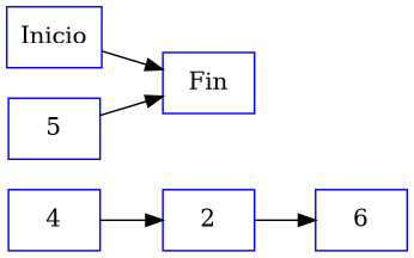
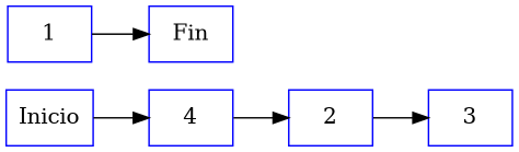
  digraph {
    rankdir=LR
    node [color=blue shape=box]
    n1 [label=4]
    Inicio
    2
-   3 [label=6]
-   5
+   3
+   5 [label=1]
    Fin
    n1 -> 2
-   Inicio -> Fin
+   Inicio -> n1
    2 -> 3
    5 -> Fin
  }
